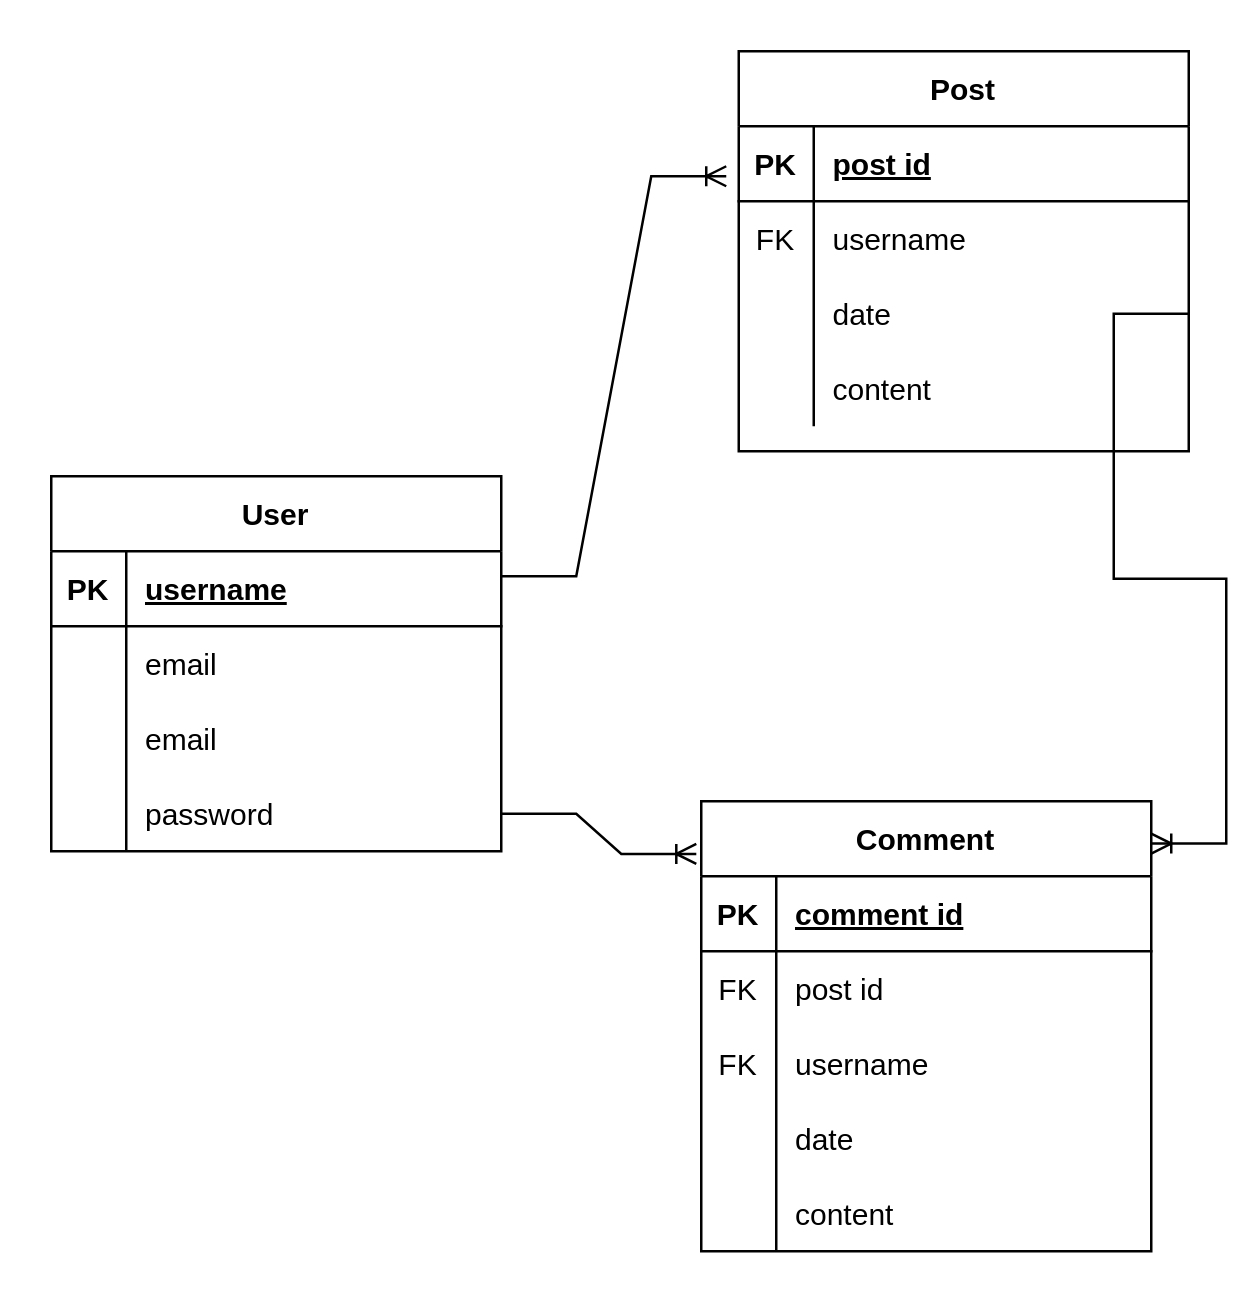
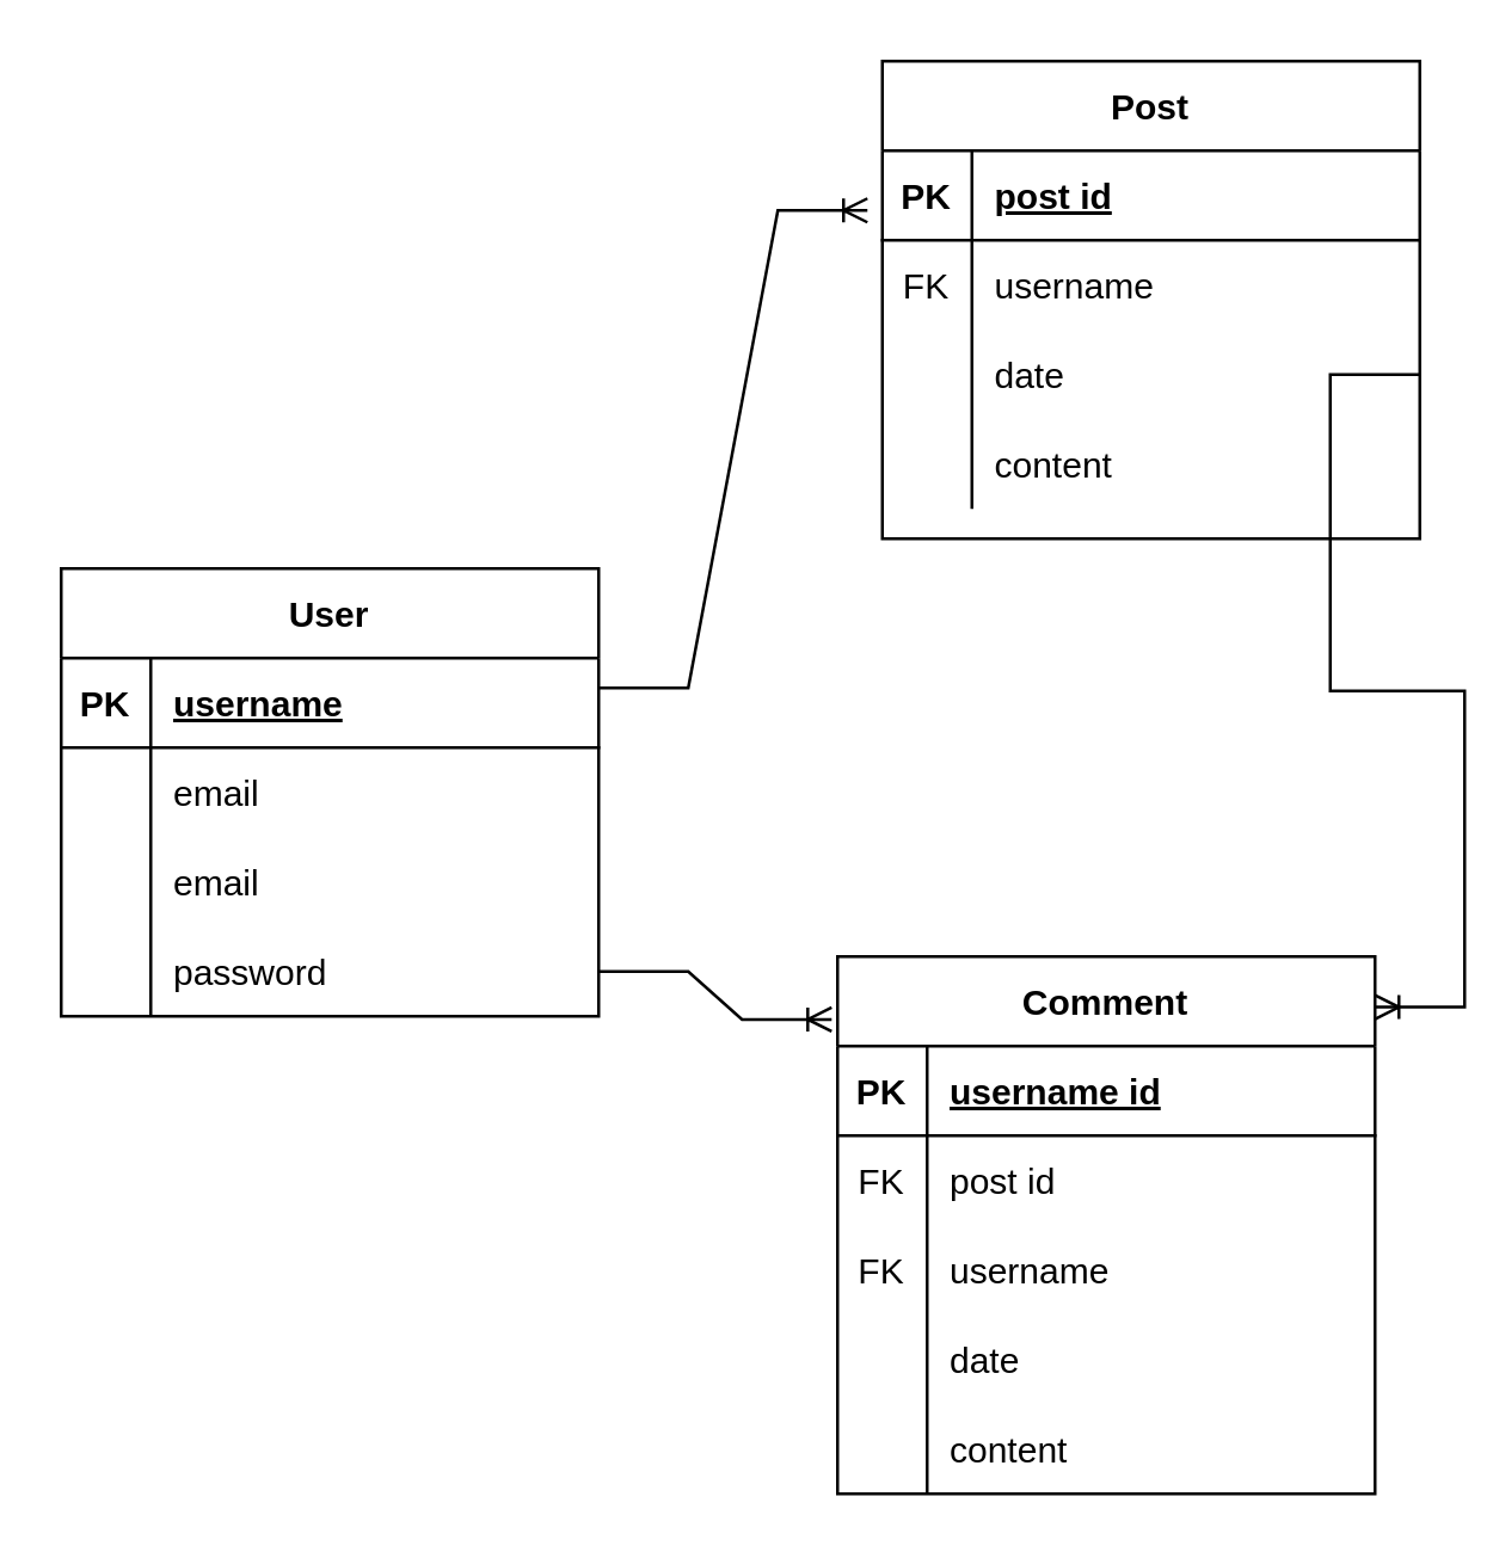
  <mxCell id="0" />
  <mxCell id="1" parent="0" />
  <mxCell id="2" value="User" style="shape=table;startSize=30;container=1;collapsible=1;childLayout=tableLayout;fixedRows=1;rowLines=0;fontStyle=1;align=center;resizeLast=1;" parent="1" vertex="1"><mxGeometry x="20" y="190" width="180" height="150" as="geometry" /></mxCell>
  <mxCell id="3" value="" style="shape=tableRow;horizontal=0;startSize=0;swimlaneHead=0;swimlaneBody=0;fillColor=none;collapsible=0;dropTarget=0;points=[[0,0.5],[1,0.5]];portConstraint=eastwest;top=0;left=0;right=0;bottom=1;" parent="2" vertex="1"><mxGeometry y="30" width="180" height="30" as="geometry" /></mxCell>
  <mxCell id="4" value="PK" style="shape=partialRectangle;connectable=0;fillColor=none;top=0;left=0;bottom=0;right=0;fontStyle=1;overflow=hidden;" parent="3" vertex="1"><mxGeometry width="30" height="30" as="geometry"><mxRectangle width="30" height="30" as="alternateBounds" /></mxGeometry></mxCell>
  <mxCell id="5" value="username" style="shape=partialRectangle;connectable=0;fillColor=none;top=0;left=0;bottom=0;right=0;align=left;spacingLeft=6;fontStyle=5;overflow=hidden;" parent="3" vertex="1"><mxGeometry x="30" width="150" height="30" as="geometry"><mxRectangle width="150" height="30" as="alternateBounds" /></mxGeometry></mxCell>
  <mxCell id="6" value="" style="shape=tableRow;horizontal=0;startSize=0;swimlaneHead=0;swimlaneBody=0;fillColor=none;collapsible=0;dropTarget=0;points=[[0,0.5],[1,0.5]];portConstraint=eastwest;top=0;left=0;right=0;bottom=0;" parent="2" vertex="1"><mxGeometry y="60" width="180" height="30" as="geometry" /></mxCell>
  <mxCell id="7" value="" style="shape=partialRectangle;connectable=0;fillColor=none;top=0;left=0;bottom=0;right=0;editable=1;overflow=hidden;" parent="6" vertex="1"><mxGeometry width="30" height="30" as="geometry"><mxRectangle width="30" height="30" as="alternateBounds" /></mxGeometry></mxCell>
  <mxCell id="8" value="email" style="shape=partialRectangle;connectable=0;fillColor=none;top=0;left=0;bottom=0;right=0;align=left;spacingLeft=6;overflow=hidden;" parent="6" vertex="1"><mxGeometry x="30" width="150" height="30" as="geometry"><mxRectangle width="150" height="30" as="alternateBounds" /></mxGeometry></mxCell>
  <mxCell id="9" value="" style="shape=tableRow;horizontal=0;startSize=0;swimlaneHead=0;swimlaneBody=0;fillColor=none;collapsible=0;dropTarget=0;points=[[0,0.5],[1,0.5]];portConstraint=eastwest;top=0;left=0;right=0;bottom=0;" parent="2" vertex="1"><mxGeometry y="90" width="180" height="30" as="geometry" /></mxCell>
  <mxCell id="10" value="" style="shape=partialRectangle;connectable=0;fillColor=none;top=0;left=0;bottom=0;right=0;editable=1;overflow=hidden;" parent="9" vertex="1"><mxGeometry width="30" height="30" as="geometry"><mxRectangle width="30" height="30" as="alternateBounds" /></mxGeometry></mxCell>
  <mxCell id="11" value="email" style="shape=partialRectangle;connectable=0;fillColor=none;top=0;left=0;bottom=0;right=0;align=left;spacingLeft=6;overflow=hidden;" parent="9" vertex="1"><mxGeometry x="30" width="150" height="30" as="geometry"><mxRectangle width="150" height="30" as="alternateBounds" /></mxGeometry></mxCell>
  <mxCell id="12" value="" style="shape=tableRow;horizontal=0;startSize=0;swimlaneHead=0;swimlaneBody=0;fillColor=none;collapsible=0;dropTarget=0;points=[[0,0.5],[1,0.5]];portConstraint=eastwest;top=0;left=0;right=0;bottom=0;" parent="2" vertex="1"><mxGeometry y="120" width="180" height="30" as="geometry" /></mxCell>
  <mxCell id="13" value="" style="shape=partialRectangle;connectable=0;fillColor=none;top=0;left=0;bottom=0;right=0;editable=1;overflow=hidden;" parent="12" vertex="1"><mxGeometry width="30" height="30" as="geometry"><mxRectangle width="30" height="30" as="alternateBounds" /></mxGeometry></mxCell>
  <mxCell id="14" value="password" style="shape=partialRectangle;connectable=0;fillColor=none;top=0;left=0;bottom=0;right=0;align=left;spacingLeft=6;overflow=hidden;" parent="12" vertex="1"><mxGeometry x="30" width="150" height="30" as="geometry"><mxRectangle width="150" height="30" as="alternateBounds" /></mxGeometry></mxCell>
  <mxCell id="15" value="Post" style="shape=table;startSize=30;container=1;collapsible=1;childLayout=tableLayout;fixedRows=1;rowLines=0;fontStyle=1;align=center;resizeLast=1;" parent="1" vertex="1"><mxGeometry x="295" y="20" width="180" height="160" as="geometry" /></mxCell>
  <mxCell id="16" value="" style="shape=tableRow;horizontal=0;startSize=0;swimlaneHead=0;swimlaneBody=0;fillColor=none;collapsible=0;dropTarget=0;points=[[0,0.5],[1,0.5]];portConstraint=eastwest;top=0;left=0;right=0;bottom=1;" parent="15" vertex="1"><mxGeometry y="30" width="180" height="30" as="geometry" /></mxCell>
  <mxCell id="17" value="PK" style="shape=partialRectangle;connectable=0;fillColor=none;top=0;left=0;bottom=0;right=0;fontStyle=1;overflow=hidden;" parent="16" vertex="1"><mxGeometry width="30" height="30" as="geometry"><mxRectangle width="30" height="30" as="alternateBounds" /></mxGeometry></mxCell>
  <mxCell id="18" value="post id" style="shape=partialRectangle;connectable=0;fillColor=none;top=0;left=0;bottom=0;right=0;align=left;spacingLeft=6;fontStyle=5;overflow=hidden;" parent="16" vertex="1"><mxGeometry x="30" width="150" height="30" as="geometry"><mxRectangle width="150" height="30" as="alternateBounds" /></mxGeometry></mxCell>
  <mxCell id="19" value="" style="shape=tableRow;horizontal=0;startSize=0;swimlaneHead=0;swimlaneBody=0;fillColor=none;collapsible=0;dropTarget=0;points=[[0,0.5],[1,0.5]];portConstraint=eastwest;top=0;left=0;right=0;bottom=0;" parent="15" vertex="1"><mxGeometry y="60" width="180" height="30" as="geometry" /></mxCell>
  <mxCell id="20" value="FK" style="shape=partialRectangle;connectable=0;fillColor=none;top=0;left=0;bottom=0;right=0;editable=1;overflow=hidden;" parent="19" vertex="1"><mxGeometry width="30" height="30" as="geometry"><mxRectangle width="30" height="30" as="alternateBounds" /></mxGeometry></mxCell>
  <mxCell id="21" value="username" style="shape=partialRectangle;connectable=0;fillColor=none;top=0;left=0;bottom=0;right=0;align=left;spacingLeft=6;overflow=hidden;" parent="19" vertex="1"><mxGeometry x="30" width="150" height="30" as="geometry"><mxRectangle width="150" height="30" as="alternateBounds" /></mxGeometry></mxCell>
  <mxCell id="22" value="" style="shape=tableRow;horizontal=0;startSize=0;swimlaneHead=0;swimlaneBody=0;fillColor=none;collapsible=0;dropTarget=0;points=[[0,0.5],[1,0.5]];portConstraint=eastwest;top=0;left=0;right=0;bottom=0;" parent="15" vertex="1"><mxGeometry y="90" width="180" height="30" as="geometry" /></mxCell>
  <mxCell id="23" value="" style="shape=partialRectangle;connectable=0;fillColor=none;top=0;left=0;bottom=0;right=0;editable=1;overflow=hidden;" parent="22" vertex="1"><mxGeometry width="30" height="30" as="geometry"><mxRectangle width="30" height="30" as="alternateBounds" /></mxGeometry></mxCell>
  <mxCell id="24" value="date" style="shape=partialRectangle;connectable=0;fillColor=none;top=0;left=0;bottom=0;right=0;align=left;spacingLeft=6;overflow=hidden;" parent="22" vertex="1"><mxGeometry x="30" width="150" height="30" as="geometry"><mxRectangle width="150" height="30" as="alternateBounds" /></mxGeometry></mxCell>
  <mxCell id="25" value="" style="shape=tableRow;horizontal=0;startSize=0;swimlaneHead=0;swimlaneBody=0;fillColor=none;collapsible=0;dropTarget=0;points=[[0,0.5],[1,0.5]];portConstraint=eastwest;top=0;left=0;right=0;bottom=0;" parent="15" vertex="1"><mxGeometry y="120" width="180" height="30" as="geometry" /></mxCell>
  <mxCell id="26" value="" style="shape=partialRectangle;connectable=0;fillColor=none;top=0;left=0;bottom=0;right=0;editable=1;overflow=hidden;" parent="25" vertex="1"><mxGeometry width="30" height="30" as="geometry"><mxRectangle width="30" height="30" as="alternateBounds" /></mxGeometry></mxCell>
  <mxCell id="27" value="content" style="shape=partialRectangle;connectable=0;fillColor=none;top=0;left=0;bottom=0;right=0;align=left;spacingLeft=6;overflow=hidden;" parent="25" vertex="1"><mxGeometry x="30" width="150" height="30" as="geometry"><mxRectangle width="150" height="30" as="alternateBounds" /></mxGeometry></mxCell>
  <mxCell id="28" value="Comment" style="shape=table;startSize=30;container=1;collapsible=1;childLayout=tableLayout;fixedRows=1;rowLines=0;fontStyle=1;align=center;resizeLast=1;" parent="1" vertex="1"><mxGeometry x="280" y="320" width="180" height="180" as="geometry" /></mxCell>
  <mxCell id="29" value="" style="shape=tableRow;horizontal=0;startSize=0;swimlaneHead=0;swimlaneBody=0;fillColor=none;collapsible=0;dropTarget=0;points=[[0,0.5],[1,0.5]];portConstraint=eastwest;top=0;left=0;right=0;bottom=1;" parent="28" vertex="1"><mxGeometry y="30" width="180" height="30" as="geometry" /></mxCell>
  <mxCell id="30" value="PK" style="shape=partialRectangle;connectable=0;fillColor=none;top=0;left=0;bottom=0;right=0;fontStyle=1;overflow=hidden;" parent="29" vertex="1"><mxGeometry width="30" height="30" as="geometry"><mxRectangle width="30" height="30" as="alternateBounds" /></mxGeometry></mxCell>
- <mxCell id="31" value="comment id" style="shape=partialRectangle;connectable=0;fillColor=none;top=0;left=0;bottom=0;right=0;align=left;spacingLeft=6;fontStyle=5;overflow=hidden;" parent="29" vertex="1"><mxGeometry x="30" width="150" height="30" as="geometry"><mxRectangle width="150" height="30" as="alternateBounds" /></mxGeometry></mxCell>
+ <mxCell id="31" value="username id" style="shape=partialRectangle;connectable=0;fillColor=none;top=0;left=0;bottom=0;right=0;align=left;spacingLeft=6;fontStyle=5;overflow=hidden;" parent="29" vertex="1"><mxGeometry x="30" width="150" height="30" as="geometry"><mxRectangle width="150" height="30" as="alternateBounds" /></mxGeometry></mxCell>
  <mxCell id="32" value="" style="shape=tableRow;horizontal=0;startSize=0;swimlaneHead=0;swimlaneBody=0;fillColor=none;collapsible=0;dropTarget=0;points=[[0,0.5],[1,0.5]];portConstraint=eastwest;top=0;left=0;right=0;bottom=0;" parent="28" vertex="1"><mxGeometry y="60" width="180" height="30" as="geometry" /></mxCell>
  <mxCell id="33" value="FK" style="shape=partialRectangle;connectable=0;fillColor=none;top=0;left=0;bottom=0;right=0;editable=1;overflow=hidden;" parent="32" vertex="1"><mxGeometry width="30" height="30" as="geometry"><mxRectangle width="30" height="30" as="alternateBounds" /></mxGeometry></mxCell>
  <mxCell id="34" value="post id" style="shape=partialRectangle;connectable=0;fillColor=none;top=0;left=0;bottom=0;right=0;align=left;spacingLeft=6;overflow=hidden;" parent="32" vertex="1"><mxGeometry x="30" width="150" height="30" as="geometry"><mxRectangle width="150" height="30" as="alternateBounds" /></mxGeometry></mxCell>
  <mxCell id="35" value="" style="shape=tableRow;horizontal=0;startSize=0;swimlaneHead=0;swimlaneBody=0;fillColor=none;collapsible=0;dropTarget=0;points=[[0,0.5],[1,0.5]];portConstraint=eastwest;top=0;left=0;right=0;bottom=0;" parent="28" vertex="1"><mxGeometry y="90" width="180" height="30" as="geometry" /></mxCell>
  <mxCell id="36" value="FK" style="shape=partialRectangle;connectable=0;fillColor=none;top=0;left=0;bottom=0;right=0;editable=1;overflow=hidden;" parent="35" vertex="1"><mxGeometry width="30" height="30" as="geometry"><mxRectangle width="30" height="30" as="alternateBounds" /></mxGeometry></mxCell>
  <mxCell id="37" value="username" style="shape=partialRectangle;connectable=0;fillColor=none;top=0;left=0;bottom=0;right=0;align=left;spacingLeft=6;overflow=hidden;" parent="35" vertex="1"><mxGeometry x="30" width="150" height="30" as="geometry"><mxRectangle width="150" height="30" as="alternateBounds" /></mxGeometry></mxCell>
  <mxCell id="38" value="" style="shape=tableRow;horizontal=0;startSize=0;swimlaneHead=0;swimlaneBody=0;fillColor=none;collapsible=0;dropTarget=0;points=[[0,0.5],[1,0.5]];portConstraint=eastwest;top=0;left=0;right=0;bottom=0;" parent="28" vertex="1"><mxGeometry y="120" width="180" height="30" as="geometry" /></mxCell>
  <mxCell id="39" value="" style="shape=partialRectangle;connectable=0;fillColor=none;top=0;left=0;bottom=0;right=0;editable=1;overflow=hidden;" parent="38" vertex="1"><mxGeometry width="30" height="30" as="geometry"><mxRectangle width="30" height="30" as="alternateBounds" /></mxGeometry></mxCell>
  <mxCell id="40" value="date" style="shape=partialRectangle;connectable=0;fillColor=none;top=0;left=0;bottom=0;right=0;align=left;spacingLeft=6;overflow=hidden;" parent="38" vertex="1"><mxGeometry x="30" width="150" height="30" as="geometry"><mxRectangle width="150" height="30" as="alternateBounds" /></mxGeometry></mxCell>
  <mxCell id="41" style="shape=tableRow;horizontal=0;startSize=0;swimlaneHead=0;swimlaneBody=0;fillColor=none;collapsible=0;dropTarget=0;points=[[0,0.5],[1,0.5]];portConstraint=eastwest;top=0;left=0;right=0;bottom=0;" parent="28" vertex="1"><mxGeometry y="150" width="180" height="30" as="geometry" /></mxCell>
  <mxCell id="42" style="shape=partialRectangle;connectable=0;fillColor=none;top=0;left=0;bottom=0;right=0;editable=1;overflow=hidden;" parent="41" vertex="1"><mxGeometry width="30" height="30" as="geometry"><mxRectangle width="30" height="30" as="alternateBounds" /></mxGeometry></mxCell>
  <mxCell id="43" value="content" style="shape=partialRectangle;connectable=0;fillColor=none;top=0;left=0;bottom=0;right=0;align=left;spacingLeft=6;overflow=hidden;" parent="41" vertex="1"><mxGeometry x="30" width="150" height="30" as="geometry"><mxRectangle width="150" height="30" as="alternateBounds" /></mxGeometry></mxCell>
  <mxCell id="44" value="" style="edgeStyle=entityRelationEdgeStyle;fontSize=12;html=1;endArrow=ERoneToMany;rounded=0;" edge="1" parent="1"><mxGeometry width="100" height="100" relative="1" as="geometry"><mxPoint x="200" y="230" as="sourcePoint" /><mxPoint x="290" y="70" as="targetPoint" /></mxGeometry></mxCell>
  <mxCell id="45" value="" style="edgeStyle=entityRelationEdgeStyle;fontSize=12;html=1;endArrow=ERoneToMany;rounded=0;exitX=1;exitY=0.5;exitDx=0;exitDy=0;entryX=1;entryY=0.094;entryDx=0;entryDy=0;entryPerimeter=0;" edge="1" parent="1" source="22" target="28"><mxGeometry width="100" height="100" relative="1" as="geometry"><mxPoint x="275" y="290" as="sourcePoint" /><mxPoint x="355" y="380" as="targetPoint" /></mxGeometry></mxCell>
  <mxCell id="46" value="" style="edgeStyle=entityRelationEdgeStyle;fontSize=12;html=1;endArrow=ERoneToMany;rounded=0;entryX=-0.011;entryY=0.117;entryDx=0;entryDy=0;entryPerimeter=0;exitX=1;exitY=0.5;exitDx=0;exitDy=0;" edge="1" parent="1" source="12" target="28"><mxGeometry width="100" height="100" relative="1" as="geometry"><mxPoint x="0" y="530" as="sourcePoint" /><mxPoint x="100" y="430" as="targetPoint" /></mxGeometry></mxCell>
